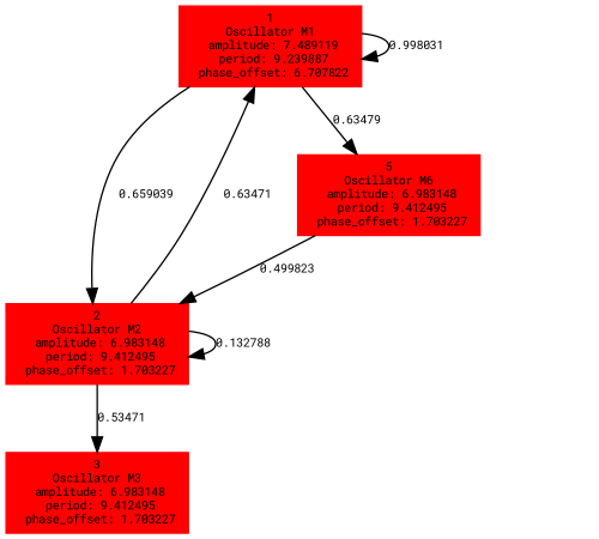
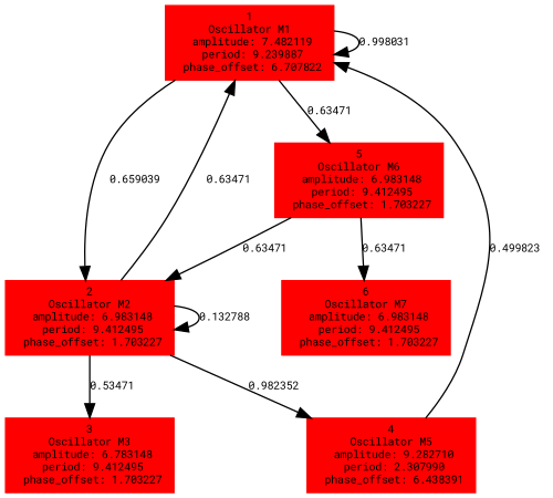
  digraph {
    fontname="Roboto Mono"
    forcelabels=true
    node [color=red fontname="Roboto Mono" fontsize=8 shape=box style=filled]
    edge [fontname="Roboto Mono" fontsize=8]
-   n1 [label=<1<BR />Oscillator M1<BR /> amplitude: 7.489119<BR /> period: 9.239887<BR /> phase_offset: 6.707822>]
+   n1 [label=<1<BR />Oscillator M1<BR /> amplitude: 7.482119<BR /> period: 9.239887<BR /> phase_offset: 6.707822>]
    n2 [label=<2<BR />Oscillator M2<BR /> amplitude: 6.983148<BR /> period: 9.412495<BR /> phase_offset: 1.703227>]
    n3 [label=<5<BR />Oscillator M6<BR /> amplitude: 6.983148<BR /> period: 9.412495<BR /> phase_offset: 1.703227>]
-   n4 [label=<3<BR />Oscillator M3<BR /> amplitude: 6.983148<BR /> period: 9.412495<BR /> phase_offset: 1.703227>]
+   n4 [label=<3<BR />Oscillator M3<BR /> amplitude: 6.783148<BR /> period: 9.412495<BR /> phase_offset: 1.703227>]
+   n5 [label=<4<BR />Oscillator M5<BR /> amplitude: 9.282710<BR /> period: 2.307990<BR /> phase_offset: 6.438391>]
+   n6 [label=<6<BR />Oscillator M7<BR /> amplitude: 6.983148<BR /> period: 9.412495<BR /> phase_offset: 1.703227>]
    n1 -> n1 [label="0.998031 "]
    n1 -> n2 [label="0.659039 "]
-   n1 -> n3 [label="0.63479 "]
+   n1 -> n3 [label="0.63471 "]
    n2 -> n1 [label="0.63471 "]
    n2 -> n2 [label="0.132788 "]
    n2 -> n4 [label="0.53471 "]
-   n3 -> n2 [label="0.499823 "]
+   n2 -> n5 [label="0.982352 "]
+   n3 -> n2 [label="0.63471 "]
+   n3 -> n6 [label="0.63471 "]
+   n5 -> n1 [label="0.499823 "]
  }
